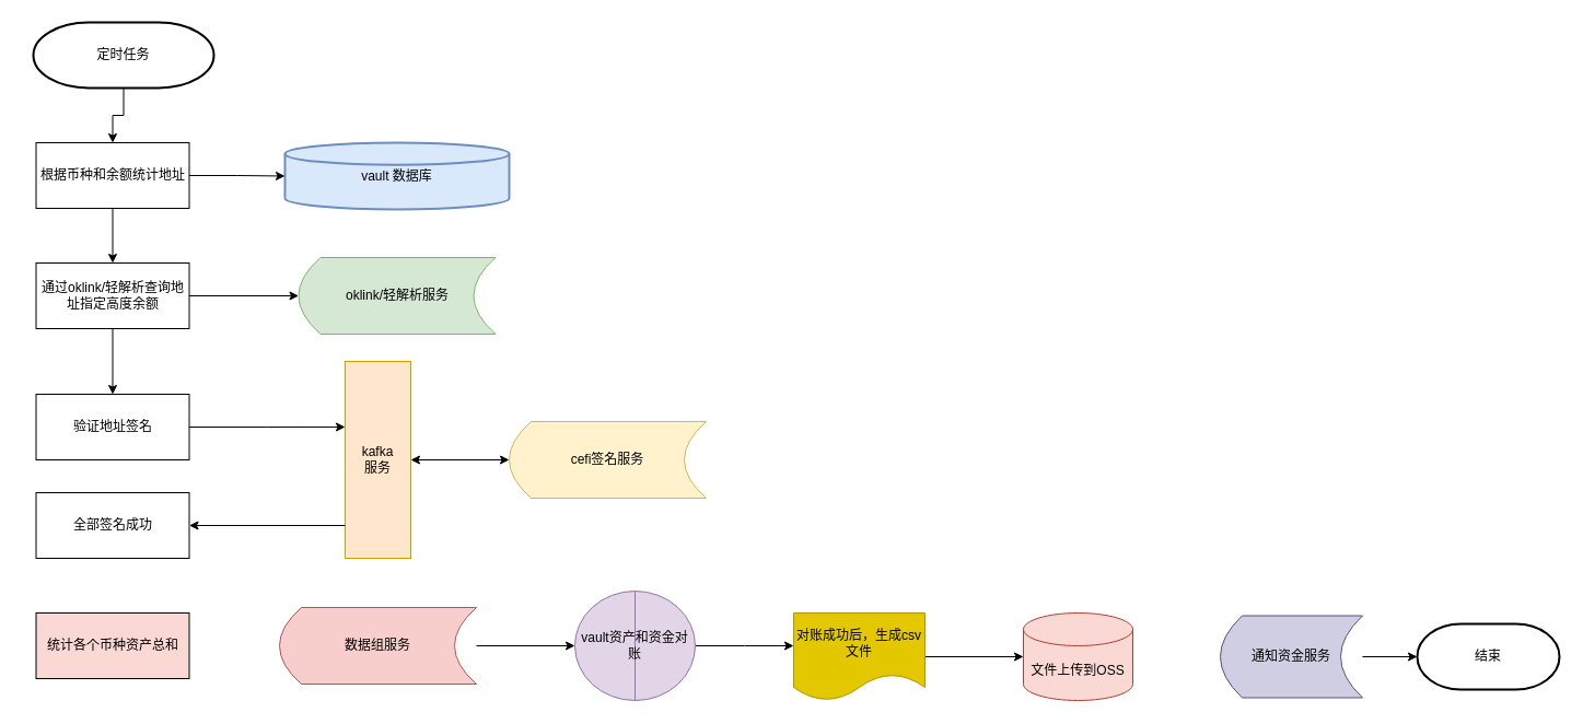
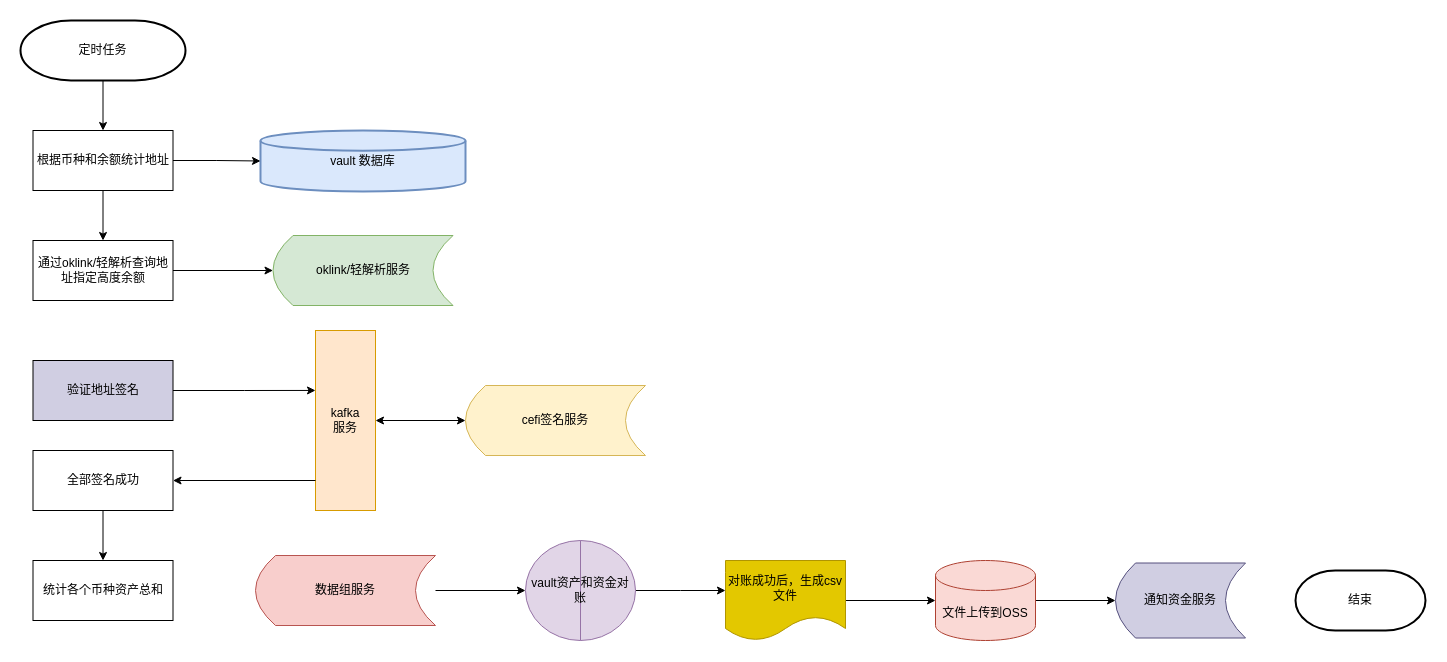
  <mxCell id="0" />
  <mxCell id="1" parent="0" />
  <mxCell id="2" value="vault 数据库" style="strokeWidth=2;html=1;shape=mxgraph.flowchart.database;whiteSpace=wrap;fillColor=#dae8fc;strokeColor=#6c8ebf;" vertex="1" parent="1"><mxGeometry x="260" y="130" width="205" height="61" as="geometry" /></mxCell>
  <mxCell id="3" style="edgeStyle=orthogonalEdgeStyle;rounded=0;orthogonalLoop=1;jettySize=auto;html=1;entryX=0.5;entryY=0;entryDx=0;entryDy=0;" edge="1" parent="1" source="4" target="7"><mxGeometry relative="1" as="geometry" /></mxCell>
- <mxCell id="4" value="定时任务" style="strokeWidth=2;html=1;shape=mxgraph.flowchart.terminator;whiteSpace=wrap;" vertex="1" parent="1"><mxGeometry x="30" y="20" width="165" height="60" as="geometry" /></mxCell>
+ <mxCell id="4" value="定时任务" style="strokeWidth=2;html=1;shape=mxgraph.flowchart.terminator;whiteSpace=wrap;" vertex="1" parent="1"><mxGeometry x="20" y="20" width="165" height="60" as="geometry" /></mxCell>
  <mxCell id="5" style="edgeStyle=orthogonalEdgeStyle;rounded=0;orthogonalLoop=1;jettySize=auto;html=1;entryX=0;entryY=0.5;entryDx=0;entryDy=0;entryPerimeter=0;" edge="1" parent="1" source="7" target="2"><mxGeometry relative="1" as="geometry" /></mxCell>
  <mxCell id="6" style="edgeStyle=orthogonalEdgeStyle;rounded=0;orthogonalLoop=1;jettySize=auto;html=1;entryX=0.5;entryY=0;entryDx=0;entryDy=0;" edge="1" parent="1" source="7" target="10"><mxGeometry relative="1" as="geometry" /></mxCell>
  <mxCell id="7" value="根据币种和余额统计地址" style="rounded=0;whiteSpace=wrap;html=1;" vertex="1" parent="1"><mxGeometry x="32.5" y="130" width="140" height="60" as="geometry" /></mxCell>
  <mxCell id="8" style="edgeStyle=orthogonalEdgeStyle;rounded=0;orthogonalLoop=1;jettySize=auto;html=1;entryX=0;entryY=0.5;entryDx=0;entryDy=0;" edge="1" parent="1" source="10" target="11"><mxGeometry relative="1" as="geometry" /></mxCell>
- <mxCell id="9" style="edgeStyle=orthogonalEdgeStyle;rounded=0;orthogonalLoop=1;jettySize=auto;html=1;" edge="1" parent="1" source="10" target="15"><mxGeometry relative="1" as="geometry" /></mxCell>
  <mxCell id="10" value="通过oklink/轻解析查询地址指定高度余额" style="rounded=0;whiteSpace=wrap;html=1;" vertex="1" parent="1"><mxGeometry x="32.5" y="240" width="140" height="60" as="geometry" /></mxCell>
  <mxCell id="11" value="oklink/轻解析服务" style="shape=dataStorage;whiteSpace=wrap;html=1;fixedSize=1;fillColor=#d5e8d4;strokeColor=#82b366;" vertex="1" parent="1"><mxGeometry x="272.5" y="235" width="180" height="70" as="geometry" /></mxCell>
  <mxCell id="12" value="cefi签名服务" style="shape=dataStorage;whiteSpace=wrap;html=1;fixedSize=1;fillColor=#fff2cc;strokeColor=#d6b656;" vertex="1" parent="1"><mxGeometry x="465" y="385" width="180" height="70" as="geometry" /></mxCell>
  <mxCell id="13" value="kafka&lt;br&gt;服务" style="rounded=0;whiteSpace=wrap;html=1;direction=south;fillColor=#ffe6cc;strokeColor=#d79b00;" vertex="1" parent="1"><mxGeometry x="315" y="330" width="60" height="180" as="geometry" /></mxCell>
  <mxCell id="14" style="edgeStyle=orthogonalEdgeStyle;rounded=0;orthogonalLoop=1;jettySize=auto;html=1;entryX=0.333;entryY=1;entryDx=0;entryDy=0;entryPerimeter=0;" edge="1" parent="1" source="15" target="13"><mxGeometry relative="1" as="geometry" /></mxCell>
- <mxCell id="15" value="验证地址签名" style="rounded=0;whiteSpace=wrap;html=1;" vertex="1" parent="1"><mxGeometry x="32.5" y="360" width="140" height="60" as="geometry" /></mxCell>
+ <mxCell id="15" value="验证地址签名" style="rounded=0;whiteSpace=wrap;html=1;fillColor=#d0cee2;" vertex="1" parent="1"><mxGeometry x="32.5" y="360" width="140" height="60" as="geometry" /></mxCell>
  <mxCell id="16" value="" style="endArrow=classic;startArrow=classic;html=1;rounded=0;entryX=0;entryY=0.5;entryDx=0;entryDy=0;exitX=0.5;exitY=0;exitDx=0;exitDy=0;" edge="1" parent="1" source="13" target="12"><mxGeometry width="50" height="50" relative="1" as="geometry"><mxPoint x="395" y="450" as="sourcePoint" /><mxPoint x="445" y="400" as="targetPoint" /></mxGeometry></mxCell>
+ <mxCell id="17" style="edgeStyle=orthogonalEdgeStyle;rounded=0;orthogonalLoop=1;jettySize=auto;html=1;entryX=0.5;entryY=0;entryDx=0;entryDy=0;" edge="1" parent="1" source="18" target="20"><mxGeometry relative="1" as="geometry" /></mxCell>
  <mxCell id="18" value="全部签名成功" style="rounded=0;whiteSpace=wrap;html=1;" vertex="1" parent="1"><mxGeometry x="32.5" y="450" width="140" height="60" as="geometry" /></mxCell>
  <mxCell id="19" value="" style="endArrow=classic;html=1;rounded=0;entryX=1;entryY=0.5;entryDx=0;entryDy=0;" edge="1" parent="1" target="18"><mxGeometry width="50" height="50" relative="1" as="geometry"><mxPoint x="315" y="480" as="sourcePoint" /><mxPoint x="255" y="490" as="targetPoint" /></mxGeometry></mxCell>
- <mxCell id="20" value="统计各个币种资产总和" style="rounded=0;whiteSpace=wrap;html=1;fillColor=#fad9d5;" vertex="1" parent="1"><mxGeometry x="32.5" y="560" width="140" height="60" as="geometry" /></mxCell>
+ <mxCell id="20" value="统计各个币种资产总和" style="rounded=0;whiteSpace=wrap;html=1;" vertex="1" parent="1"><mxGeometry x="32.5" y="560" width="140" height="60" as="geometry" /></mxCell>
  <mxCell id="21" style="edgeStyle=orthogonalEdgeStyle;rounded=0;orthogonalLoop=1;jettySize=auto;html=1;entryX=0;entryY=0.5;entryDx=0;entryDy=0;" edge="1" parent="1" source="22"><mxGeometry relative="1" as="geometry"><mxPoint x="725" y="590" as="targetPoint" /></mxGeometry></mxCell>
  <mxCell id="22" value="vault资产和资金对账" style="shape=lineEllipse;line=vertical;perimeter=ellipsePerimeter;whiteSpace=wrap;html=1;backgroundOutline=1;fillColor=#e1d5e7;strokeColor=#9673a6;" vertex="1" parent="1"><mxGeometry x="525" y="540" width="110" height="100" as="geometry" /></mxCell>
  <mxCell id="23" style="edgeStyle=orthogonalEdgeStyle;rounded=0;orthogonalLoop=1;jettySize=auto;html=1;entryX=0;entryY=0.5;entryDx=0;entryDy=0;" edge="1" parent="1" source="24" target="22"><mxGeometry relative="1" as="geometry" /></mxCell>
  <mxCell id="24" value="数据组服务" style="shape=dataStorage;whiteSpace=wrap;html=1;fixedSize=1;fillColor=#f8cecc;strokeColor=#b85450;" vertex="1" parent="1"><mxGeometry x="255" y="555" width="180" height="70" as="geometry" /></mxCell>
  <mxCell id="25" style="edgeStyle=orthogonalEdgeStyle;rounded=0;orthogonalLoop=1;jettySize=auto;html=1;entryX=0;entryY=0.5;entryDx=0;entryDy=0;entryPerimeter=0;" edge="1" parent="1" source="26" target="28"><mxGeometry relative="1" as="geometry" /></mxCell>
  <mxCell id="26" value="&lt;span&gt;对账成功后，生成csv文件&lt;/span&gt;" style="shape=document;whiteSpace=wrap;html=1;boundedLbl=1;fillColor=#e3c800;fontColor=#000000;strokeColor=#B09500;" vertex="1" parent="1"><mxGeometry x="725" y="560" width="120" height="80" as="geometry" /></mxCell>
+ <mxCell id="27" style="edgeStyle=orthogonalEdgeStyle;rounded=0;orthogonalLoop=1;jettySize=auto;html=1;entryX=0;entryY=0.5;entryDx=0;entryDy=0;" edge="1" parent="1" source="28" target="30"><mxGeometry relative="1" as="geometry" /></mxCell>
  <mxCell id="28" value="文件上传到OSS" style="shape=cylinder3;whiteSpace=wrap;html=1;boundedLbl=1;backgroundOutline=1;size=15;fillColor=#fad9d5;strokeColor=#ae4132;" vertex="1" parent="1"><mxGeometry x="935" y="560" width="100" height="80" as="geometry" /></mxCell>
- <mxCell id="29" style="edgeStyle=orthogonalEdgeStyle;rounded=0;orthogonalLoop=1;jettySize=auto;html=1;entryX=0;entryY=0.5;entryDx=0;entryDy=0;entryPerimeter=0;" edge="1" parent="1" source="30" target="31"><mxGeometry relative="1" as="geometry" /></mxCell>
  <mxCell id="30" value="通知资金服务" style="shape=dataStorage;whiteSpace=wrap;html=1;fixedSize=1;fillColor=#d0cee2;strokeColor=#56517e;" vertex="1" parent="1"><mxGeometry x="1115" y="562.5" width="130" height="75" as="geometry" /></mxCell>
  <mxCell id="31" value="结束" style="strokeWidth=2;html=1;shape=mxgraph.flowchart.terminator;whiteSpace=wrap;" vertex="1" parent="1"><mxGeometry x="1295" y="570" width="130" height="60" as="geometry" /></mxCell>
